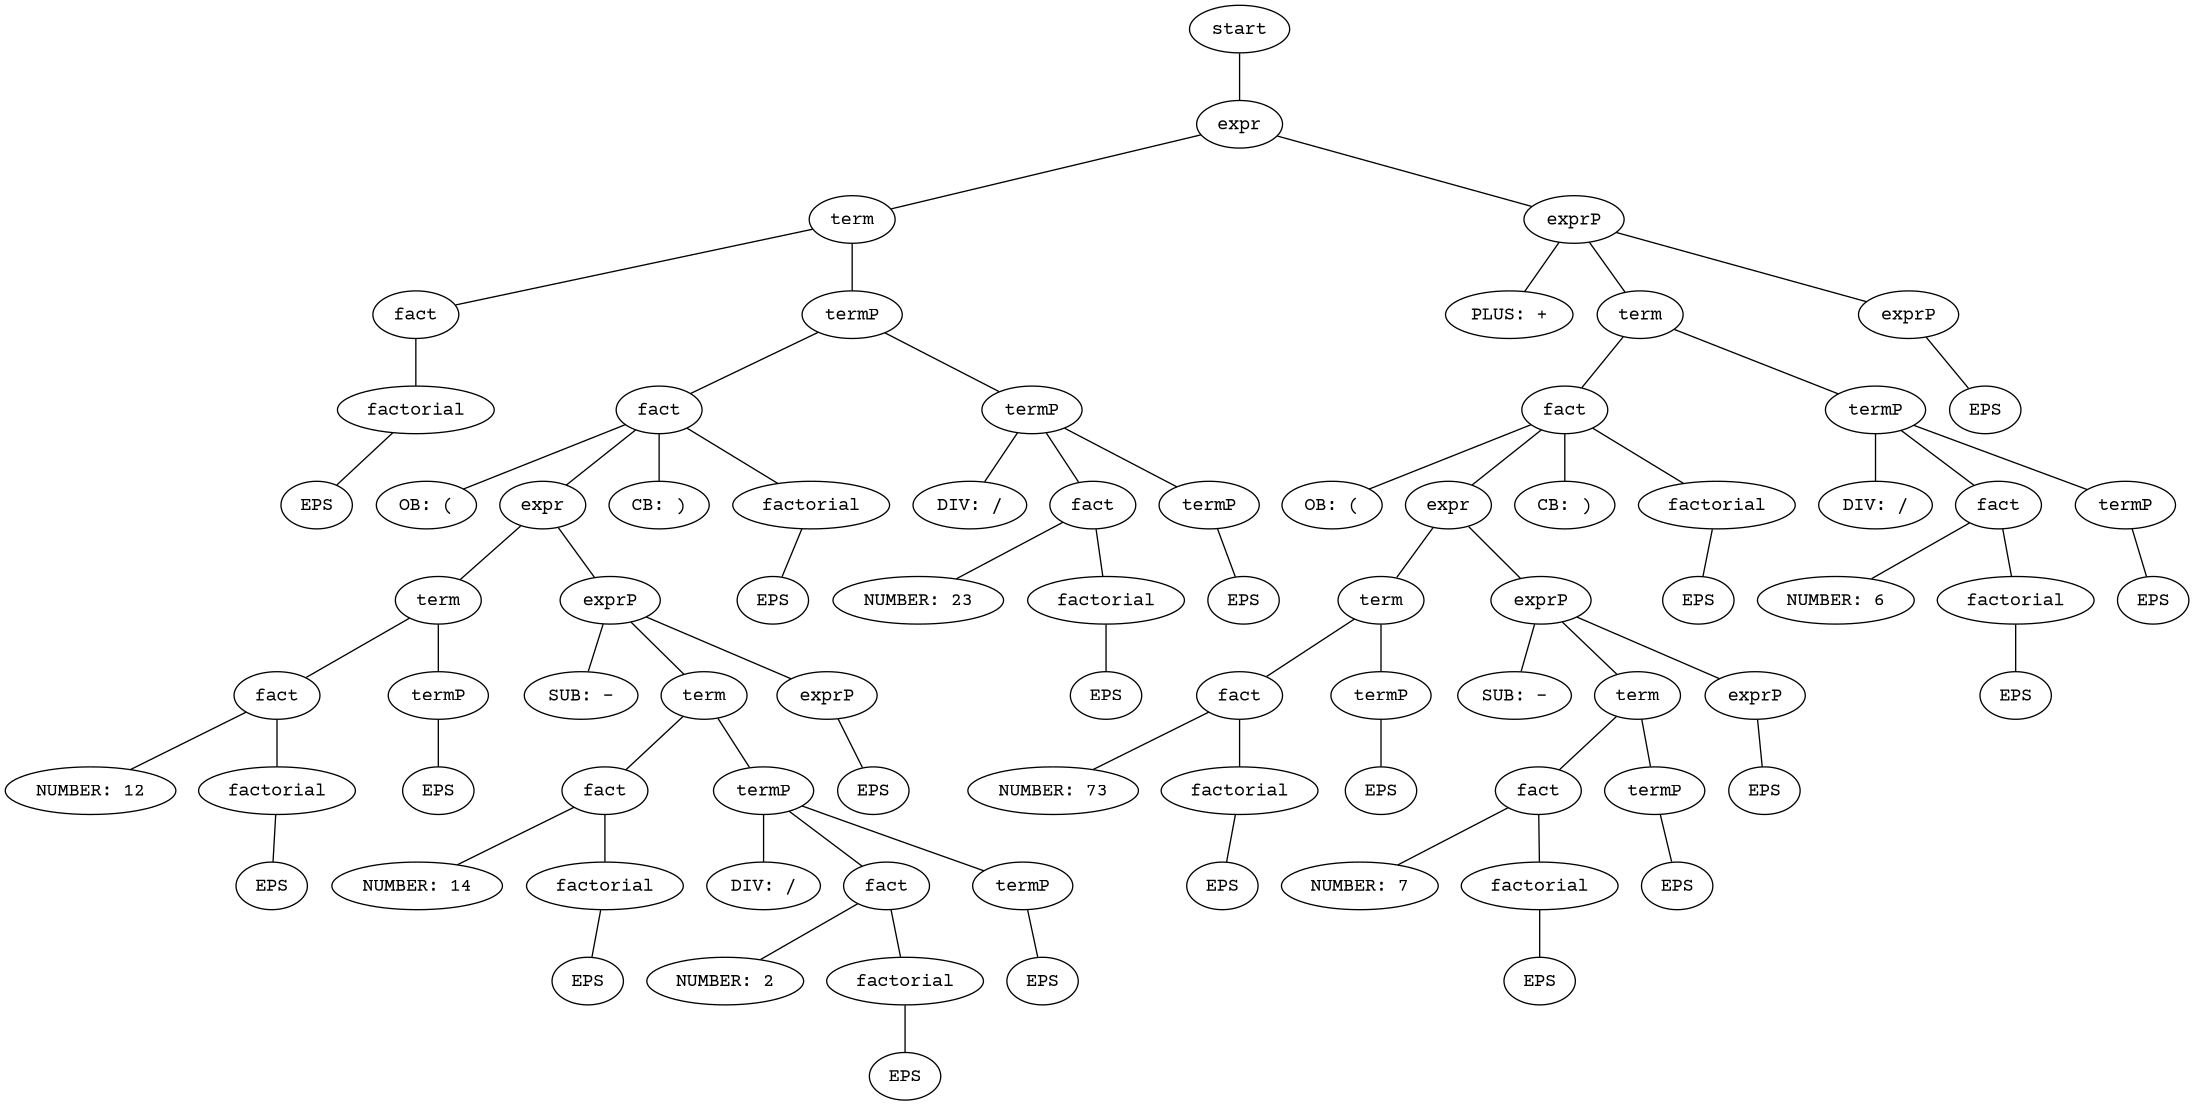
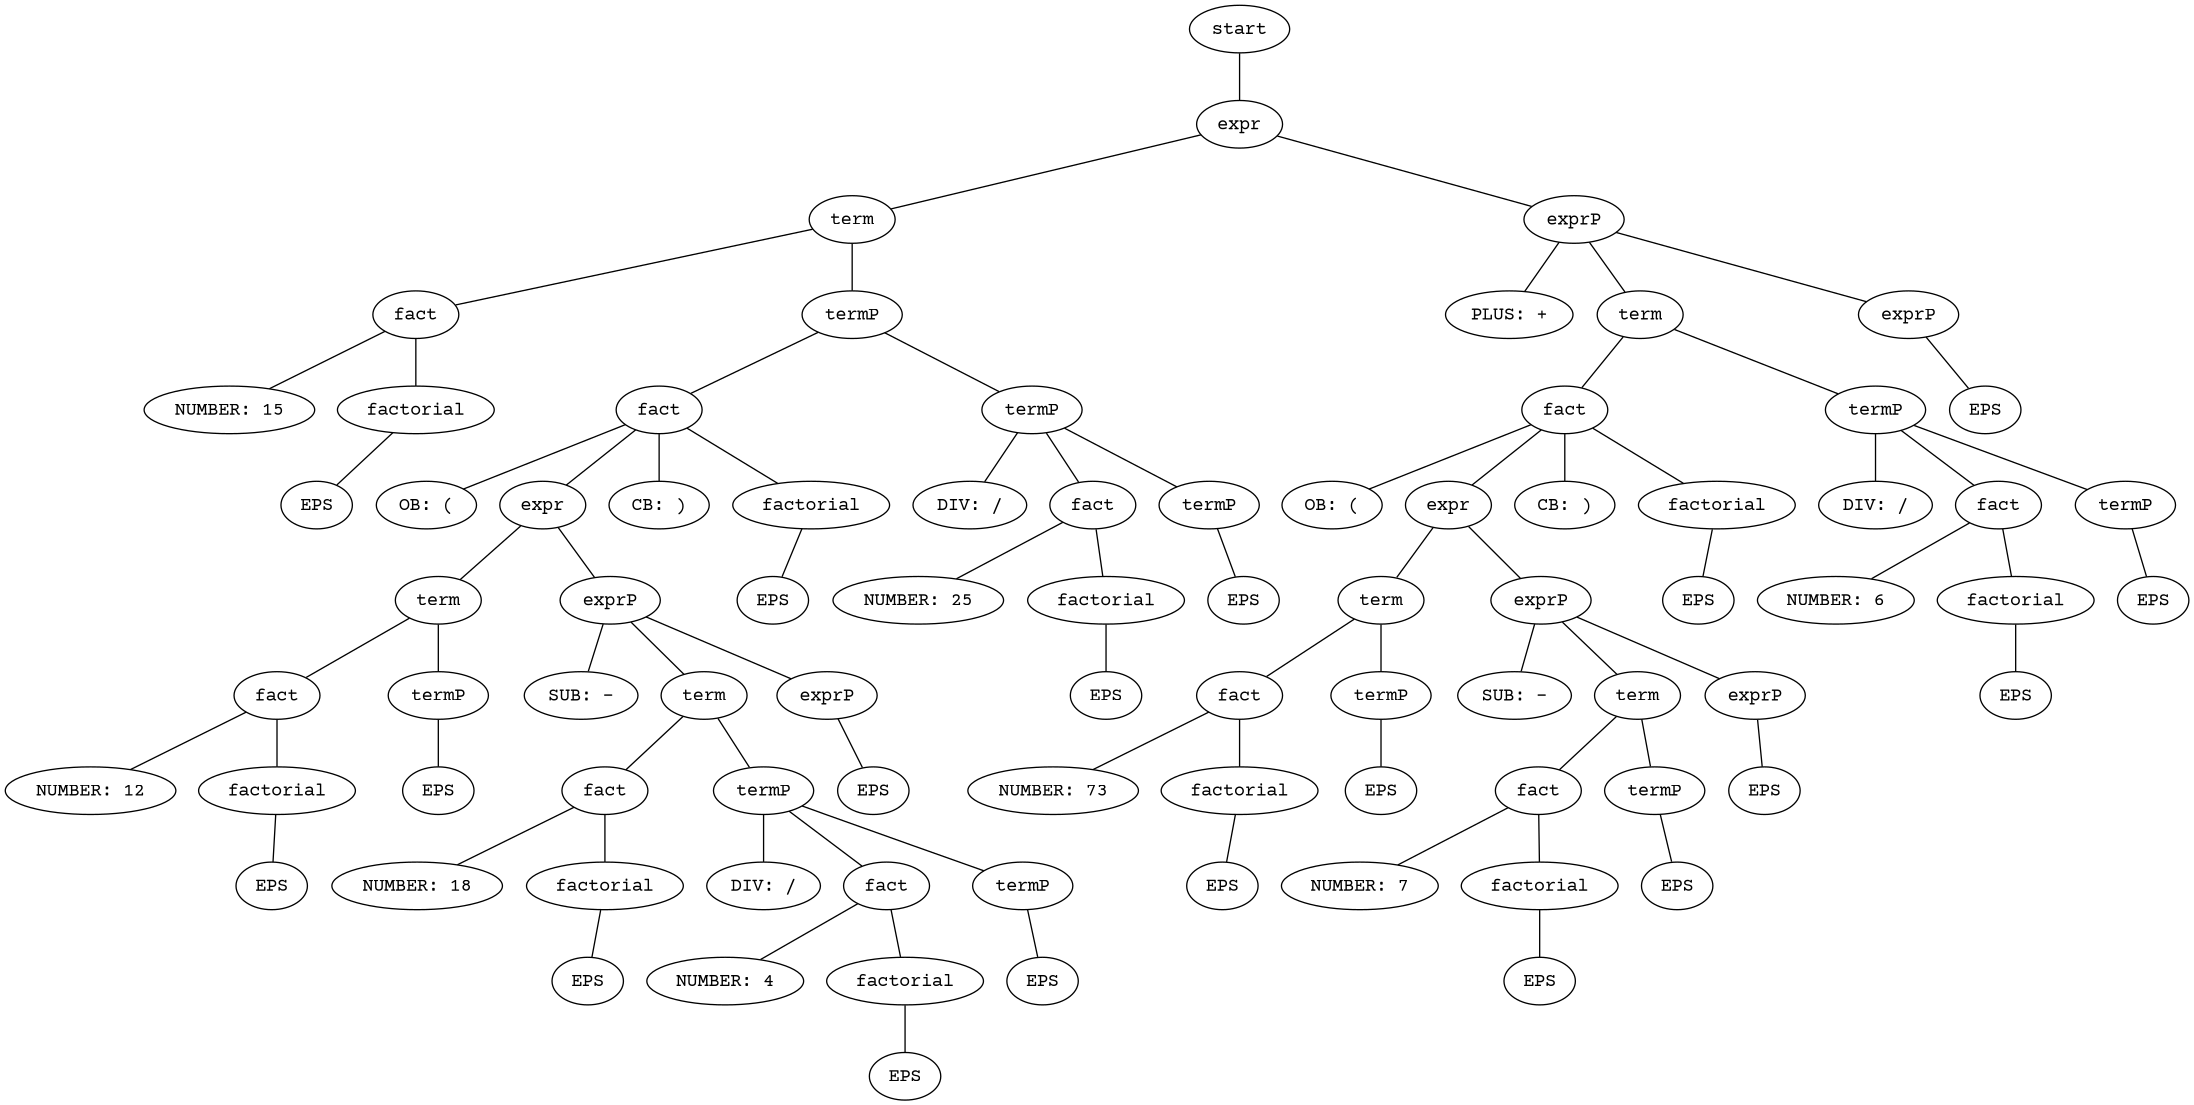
  graph {
    fontname="Courier Prime"
    node [fontname="Courier Prime"]
    edge [fontname="Courier Prime"]
    n1 [label=start]
    n2 [label=expr]
    n3 [label=term]
    n4 [label=exprP]
    n5 [label=fact]
    n6 [label=termP]
    n7 [label="PLUS: +"]
    n8 [label=term]
    n9 [label=exprP]
+   n10 [label="NUMBER: 15"]
    n11 [label=factorial]
    n12 [label=fact]
    n13 [label=termP]
    n14 [label=EPS]
    n15 [label="OB: ("]
    n16 [label=expr]
    n17 [label="CB: )"]
    n18 [label=factorial]
    n19 [label="DIV: /"]
    n20 [label=fact]
    n21 [label=termP]
    n22 [label=term]
    n23 [label=exprP]
    n24 [label=EPS]
    n25 [label=fact]
    n26 [label=termP]
    n27 [label="SUB: -"]
    n28 [label=term]
    n29 [label=exprP]
    n30 [label="NUMBER: 12"]
    n31 [label=factorial]
    n32 [label=EPS]
    n33 [label=EPS]
    n34 [label=fact]
    n35 [label=termP]
    n36 [label=EPS]
-   n37 [label="NUMBER: 14"]
+   n37 [label="NUMBER: 18"]
    n38 [label=factorial]
    n39 [label="DIV: /"]
    n40 [label=fact]
    n41 [label=termP]
    n42 [label=EPS]
-   n43 [label="NUMBER: 2"]
+   n43 [label="NUMBER: 4"]
    n44 [label=factorial]
    n45 [label=EPS]
    n46 [label=EPS]
-   n47 [label="NUMBER: 23"]
+   n47 [label="NUMBER: 25"]
    n48 [label=factorial]
    n49 [label=EPS]
    n50 [label=EPS]
    n51 [label=fact]
    n52 [label=termP]
    n53 [label=EPS]
    n54 [label="OB: ("]
    n55 [label=expr]
    n56 [label="CB: )"]
    n57 [label=factorial]
    n58 [label="DIV: /"]
    n59 [label=fact]
    n60 [label=termP]
    n61 [label=term]
    n62 [label=exprP]
    n63 [label=EPS]
    n64 [label=fact]
    n65 [label=termP]
    n66 [label="SUB: -"]
    n67 [label=term]
    n68 [label=exprP]
    n69 [label="NUMBER: 73"]
    n70 [label=factorial]
    n71 [label=EPS]
    n72 [label=EPS]
    n73 [label=fact]
    n74 [label=termP]
    n75 [label=EPS]
    n76 [label="NUMBER: 7"]
    n77 [label=factorial]
    n78 [label=EPS]
    n79 [label=EPS]
    n80 [label="NUMBER: 6"]
    n81 [label=factorial]
    n82 [label=EPS]
    n83 [label=EPS]
    n1 -- n2
    n2 -- n3
    n2 -- n4
    n3 -- n5
    n3 -- n6
    n4 -- n7
    n4 -- n8
    n4 -- n9
+   n5 -- n10
    n5 -- n11
    n6 -- n12
    n6 -- n13
    n8 -- n51
    n8 -- n52
    n9 -- n53
    n11 -- n14
    n12 -- n15
    n12 -- n16
    n12 -- n17
    n12 -- n18
    n13 -- n19
    n13 -- n20
    n13 -- n21
    n16 -- n22
    n16 -- n23
    n18 -- n24
    n20 -- n47
    n20 -- n48
    n21 -- n49
    n22 -- n25
    n22 -- n26
    n23 -- n27
    n23 -- n28
    n23 -- n29
    n25 -- n30
    n25 -- n31
    n26 -- n32
    n28 -- n34
    n28 -- n35
    n29 -- n36
    n31 -- n33
    n34 -- n37
    n34 -- n38
    n35 -- n39
    n35 -- n40
    n35 -- n41
    n38 -- n42
    n40 -- n43
    n40 -- n44
    n41 -- n45
    n44 -- n46
    n48 -- n50
    n51 -- n54
    n51 -- n55
    n51 -- n56
    n51 -- n57
    n52 -- n58
    n52 -- n59
    n52 -- n60
    n55 -- n61
    n55 -- n62
    n57 -- n63
    n59 -- n80
    n59 -- n81
    n60 -- n82
    n61 -- n64
    n61 -- n65
    n62 -- n66
    n62 -- n67
    n62 -- n68
    n64 -- n69
    n64 -- n70
    n65 -- n71
    n67 -- n73
    n67 -- n74
    n68 -- n75
    n70 -- n72
    n73 -- n76
    n73 -- n77
    n74 -- n78
    n77 -- n79
    n81 -- n83
  }
